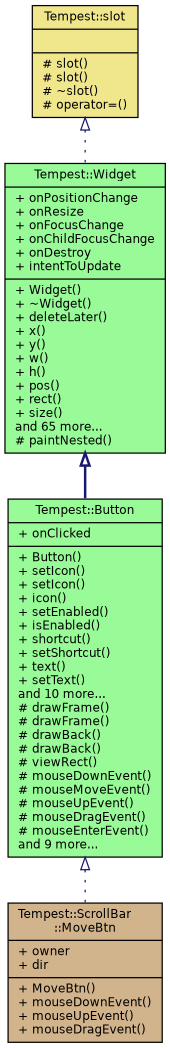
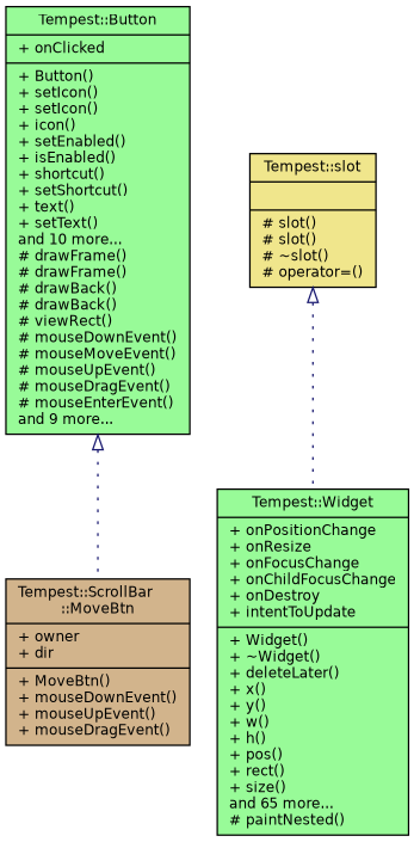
  digraph {
    node [color=black fillcolor=palegreen fontname=Helvetica fontsize=10 shape=record style=filled]
    edge [arrowtail=onormal color=midnightblue dir=back fontname=Helvetica fontsize=10 labelfontname=Helvetica labelfontsize=10 style=dotted]
    n1 [fillcolor=tan fontcolor=black height=0.2 label="{Tempest::ScrollBar\l::MoveBtn\n|+ owner\l+ dir\l|+ MoveBtn()\l+ mouseDownEvent()\l+ mouseUpEvent()\l+ mouseDragEvent()\l}" width=0.4]
    n2 [height=0.2 label="{Tempest::Button\n|+ onClicked\l|+ Button()\l+ setIcon()\l+ setIcon()\l+ icon()\l+ setEnabled()\l+ isEnabled()\l+ shortcut()\l+ setShortcut()\l+ text()\l+ setText()\land 10 more...\l# drawFrame()\l# drawFrame()\l# drawBack()\l# drawBack()\l# viewRect()\l# mouseDownEvent()\l# mouseMoveEvent()\l# mouseUpEvent()\l# mouseDragEvent()\l# mouseEnterEvent()\land 9 more...\l}" width=0.4]
    n3 [height=0.2 label="{Tempest::Widget\n|+ onPositionChange\l+ onResize\l+ onFocusChange\l+ onChildFocusChange\l+ onDestroy\l+ intentToUpdate\l|+ Widget()\l+ ~Widget()\l+ deleteLater()\l+ x()\l+ y()\l+ w()\l+ h()\l+ pos()\l+ rect()\l+ size()\land 65 more...\l# paintNested()\l}" width=0.4]
    n4 [fillcolor=khaki height=0.2 label="{Tempest::slot\n||# slot()\l# slot()\l# ~slot()\l# operator=()\l}" width=0.4]
    n2 -> n1
-   n3 -> n2 [style=bold]
    n4 -> n3
  }
